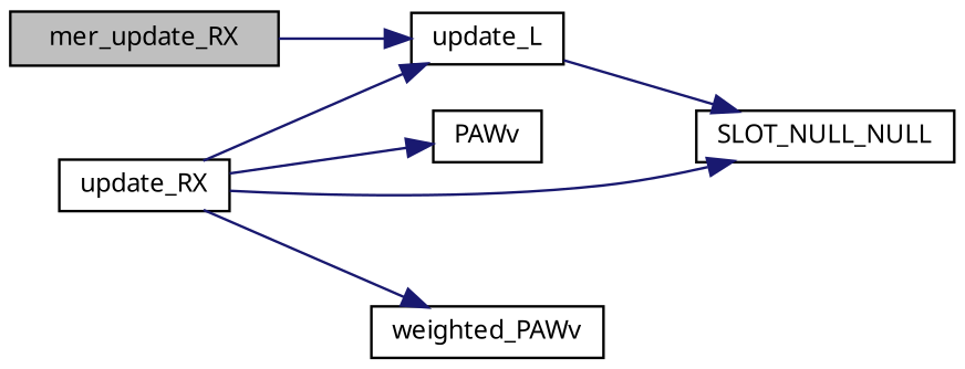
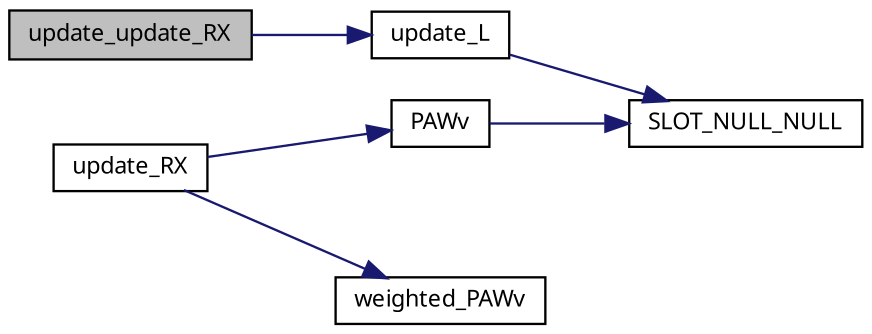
  digraph {
    rankdir=LR
    node [color=black fillcolor=white fontname="FreeSans.ttf" fontsize=10 shape=record style=filled]
    edge [color=midnightblue fontname="FreeSans.ttf" fontsize=10 labelfontname="FreeSans.ttf" labelfontsize=10 style=solid]
-   n1 [fillcolor=grey75 fontcolor=black height=0.2 label=mer_update_RX width=0.4]
+   n1 [fillcolor=grey75 fontcolor=black height=0.2 label=update_update_RX width=0.4]
    n2 [height=0.2 label=update_L width=0.4]
    n3 [height=0.2 label=update_RX width=0.4]
    n4 [height=0.2 label=PAWv width=0.4]
    n5 [height=0.2 label=SLOT_NULL_NULL width=0.4]
    n6 [height=0.2 label=weighted_PAWv width=0.4]
    n1 -> n2
    n2 -> n5
-   n3 -> n2
    n3 -> n4
-   n3 -> n5
+   n4 -> n5
    n3 -> n6
  }
